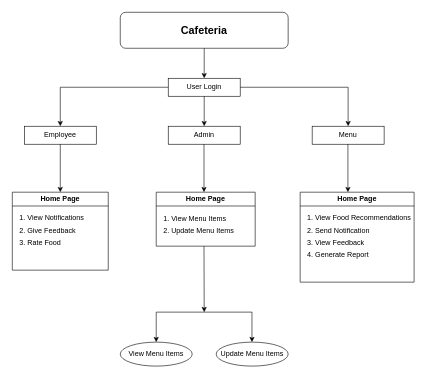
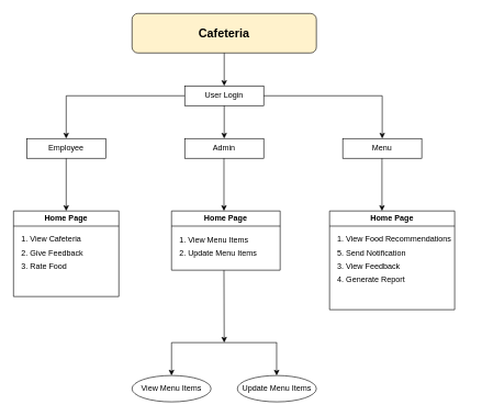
  <mxCell id="0" />
  <mxCell id="1" parent="0" />
- <mxCell id="2" value="&lt;span style=&quot;font-size: 18px;&quot;&gt;&lt;b&gt;Cafeteria&lt;/b&gt;&lt;/span&gt;" style="rounded=1;whiteSpace=wrap;html=1;" vertex="1" parent="1"><mxGeometry x="200" y="20" width="280" height="60" as="geometry" /></mxCell>
+ <mxCell id="2" value="&lt;span style=&quot;font-size: 18px;&quot;&gt;&lt;b&gt;Cafeteria&lt;/b&gt;&lt;/span&gt;" style="rounded=1;whiteSpace=wrap;html=1;fillColor=#fff2cc;" vertex="1" parent="1"><mxGeometry x="200" y="20" width="280" height="60" as="geometry" /></mxCell>
  <mxCell id="3" value="User Login" style="rounded=0;whiteSpace=wrap;html=1;" vertex="1" parent="1"><mxGeometry x="280" y="130" width="120" height="30" as="geometry" /></mxCell>
  <mxCell id="4" value="Employee" style="rounded=0;whiteSpace=wrap;html=1;" vertex="1" parent="1"><mxGeometry x="40" y="210" width="120" height="30" as="geometry" /></mxCell>
  <mxCell id="5" value="Admin" style="rounded=0;whiteSpace=wrap;html=1;" vertex="1" parent="1"><mxGeometry x="280" y="210" width="120" height="30" as="geometry" /></mxCell>
  <mxCell id="6" value="Menu" style="rounded=0;whiteSpace=wrap;html=1;" vertex="1" parent="1"><mxGeometry x="520" y="210" width="120" height="30" as="geometry" /></mxCell>
  <mxCell id="7" value="Home Page" style="swimlane;whiteSpace=wrap;html=1;" vertex="1" parent="1"><mxGeometry x="20" y="320" width="160" height="130" as="geometry" /></mxCell>
- <mxCell id="8" value="1. View Notifications" style="text;html=1;align=left;verticalAlign=middle;resizable=0;points=[];autosize=1;strokeColor=none;fillColor=none;" vertex="1" parent="7"><mxGeometry x="10" y="28" width="130" height="30" as="geometry" /></mxCell>
+ <mxCell id="8" value="1. View Cafeteria" style="text;html=1;align=left;verticalAlign=middle;resizable=0;points=[];autosize=1;strokeColor=none;fillColor=none;" vertex="1" parent="7"><mxGeometry x="10" y="28" width="130" height="30" as="geometry" /></mxCell>
  <mxCell id="9" value="2. Give Feedback" style="text;html=1;align=left;verticalAlign=middle;resizable=0;points=[];autosize=1;strokeColor=none;fillColor=none;" vertex="1" parent="7"><mxGeometry x="10" y="50" width="120" height="30" as="geometry" /></mxCell>
  <mxCell id="10" value="3. Rate Food" style="text;html=1;align=left;verticalAlign=middle;resizable=0;points=[];autosize=1;strokeColor=none;fillColor=none;" vertex="1" parent="7"><mxGeometry x="10" y="70" width="90" height="30" as="geometry" /></mxCell>
  <mxCell id="11" value="Home Page" style="swimlane;whiteSpace=wrap;html=1;startSize=23;" vertex="1" parent="1"><mxGeometry x="500" y="320" width="190" height="150" as="geometry" /></mxCell>
  <mxCell id="12" value="&lt;div style=&quot;&quot;&gt;&lt;span style=&quot;background-color: initial;&quot;&gt;1. View Food&amp;nbsp;&lt;/span&gt;&lt;span style=&quot;background-color: initial;&quot;&gt;Recommendations&lt;/span&gt;&lt;/div&gt;" style="text;html=1;align=left;verticalAlign=middle;resizable=0;points=[];autosize=1;strokeColor=none;fillColor=none;" vertex="1" parent="11"><mxGeometry x="10" y="28" width="200" height="30" as="geometry" /></mxCell>
- <mxCell id="13" value="2. Send Notification" style="text;html=1;align=left;verticalAlign=middle;resizable=0;points=[];autosize=1;strokeColor=none;fillColor=none;" vertex="1" parent="11"><mxGeometry x="10" y="50" width="130" height="30" as="geometry" /></mxCell>
+ <mxCell id="13" value="5. Send Notification" style="text;html=1;align=left;verticalAlign=middle;resizable=0;points=[];autosize=1;strokeColor=none;fillColor=none;" vertex="1" parent="11"><mxGeometry x="10" y="50" width="130" height="30" as="geometry" /></mxCell>
  <mxCell id="14" value="3. View Feedback" style="text;html=1;align=left;verticalAlign=middle;resizable=0;points=[];autosize=1;strokeColor=none;fillColor=none;" vertex="1" parent="11"><mxGeometry x="10" y="70" width="120" height="30" as="geometry" /></mxCell>
  <mxCell id="15" value="4. Generate Report" style="text;html=1;align=left;verticalAlign=middle;resizable=0;points=[];autosize=1;strokeColor=none;fillColor=none;" vertex="1" parent="11"><mxGeometry x="10" y="90" width="130" height="30" as="geometry" /></mxCell>
  <mxCell id="16" value="Home Page" style="swimlane;whiteSpace=wrap;html=1;" vertex="1" parent="1"><mxGeometry x="260" y="320" width="165" height="90" as="geometry" /></mxCell>
  <mxCell id="17" value="1. View Menu Items" style="text;html=1;align=left;verticalAlign=middle;resizable=0;points=[];autosize=1;strokeColor=none;fillColor=none;" vertex="1" parent="16"><mxGeometry x="10" y="30" width="130" height="30" as="geometry" /></mxCell>
  <mxCell id="18" value="2. Update Menu Items" style="text;html=1;align=left;verticalAlign=middle;resizable=0;points=[];autosize=1;strokeColor=none;fillColor=none;" vertex="1" parent="16"><mxGeometry x="10" y="50" width="140" height="30" as="geometry" /></mxCell>
  <mxCell id="19" value="" style="endArrow=classic;html=1;rounded=0;entryX=0.5;entryY=0;entryDx=0;entryDy=0;" edge="1" parent="1" target="3"><mxGeometry width="50" height="50" relative="1" as="geometry"><mxPoint x="340" y="80" as="sourcePoint" /><mxPoint x="390" y="30" as="targetPoint" /></mxGeometry></mxCell>
  <mxCell id="20" value="" style="endArrow=classic;html=1;rounded=0;exitX=0;exitY=0.5;exitDx=0;exitDy=0;" edge="1" parent="1" source="3"><mxGeometry width="50" height="50" relative="1" as="geometry"><mxPoint x="50" y="260" as="sourcePoint" /><mxPoint x="100" y="210" as="targetPoint" /><Array as="points"><mxPoint x="100" y="145" /></Array></mxGeometry></mxCell>
  <mxCell id="21" value="" style="endArrow=classic;html=1;rounded=0;entryX=0.5;entryY=0;entryDx=0;entryDy=0;exitX=1;exitY=0.5;exitDx=0;exitDy=0;" edge="1" parent="1" source="3" target="6"><mxGeometry width="50" height="50" relative="1" as="geometry"><mxPoint x="400" y="140" as="sourcePoint" /><mxPoint x="450" y="90" as="targetPoint" /><Array as="points"><mxPoint x="580" y="145" /></Array></mxGeometry></mxCell>
  <mxCell id="22" value="" style="endArrow=classic;html=1;rounded=0;entryX=0.5;entryY=0;entryDx=0;entryDy=0;" edge="1" parent="1" target="5"><mxGeometry width="50" height="50" relative="1" as="geometry"><mxPoint x="340" y="160" as="sourcePoint" /><mxPoint x="390" y="110" as="targetPoint" /></mxGeometry></mxCell>
  <mxCell id="23" value="" style="endArrow=classic;html=1;rounded=0;entryX=0.5;entryY=0;entryDx=0;entryDy=0;" edge="1" parent="1" target="7"><mxGeometry width="50" height="50" relative="1" as="geometry"><mxPoint x="100" y="240" as="sourcePoint" /><mxPoint x="150" y="190" as="targetPoint" /></mxGeometry></mxCell>
  <mxCell id="24" value="" style="endArrow=classic;html=1;rounded=0;entryX=0.5;entryY=0;entryDx=0;entryDy=0;" edge="1" parent="1"><mxGeometry width="50" height="50" relative="1" as="geometry"><mxPoint x="579.64" y="240" as="sourcePoint" /><mxPoint x="579.64" y="320" as="targetPoint" /></mxGeometry></mxCell>
  <mxCell id="25" value="" style="endArrow=classic;html=1;rounded=0;entryX=0.5;entryY=0;entryDx=0;entryDy=0;" edge="1" parent="1"><mxGeometry width="50" height="50" relative="1" as="geometry"><mxPoint x="339.64" y="240" as="sourcePoint" /><mxPoint x="339.64" y="320" as="targetPoint" /></mxGeometry></mxCell>
  <mxCell id="26" value="" style="endArrow=classic;html=1;rounded=0;" edge="1" parent="1"><mxGeometry width="50" height="50" relative="1" as="geometry"><mxPoint x="339.64" y="410" as="sourcePoint" /><mxPoint x="340" y="520" as="targetPoint" /></mxGeometry></mxCell>
  <mxCell id="27" value="View Menu Items" style="ellipse;whiteSpace=wrap;html=1;" vertex="1" parent="1"><mxGeometry x="200" y="570" width="120" height="40" as="geometry" /></mxCell>
  <mxCell id="28" value="Update Menu Items" style="ellipse;whiteSpace=wrap;html=1;" vertex="1" parent="1"><mxGeometry x="360" y="570" width="120" height="40" as="geometry" /></mxCell>
  <mxCell id="29" value="" style="endArrow=classic;html=1;rounded=0;" edge="1" parent="1"><mxGeometry width="50" height="50" relative="1" as="geometry"><mxPoint x="419.64" y="520" as="sourcePoint" /><mxPoint x="419.64" y="570" as="targetPoint" /></mxGeometry></mxCell>
  <mxCell id="30" value="" style="endArrow=classic;html=1;rounded=0;entryX=0.5;entryY=0;entryDx=0;entryDy=0;" edge="1" parent="1" target="27"><mxGeometry width="50" height="50" relative="1" as="geometry"><mxPoint x="260" y="520" as="sourcePoint" /><mxPoint x="225" y="570" as="targetPoint" /></mxGeometry></mxCell>
  <mxCell id="31" value="" style="endArrow=none;html=1;rounded=0;" edge="1" parent="1"><mxGeometry width="50" height="50" relative="1" as="geometry"><mxPoint x="260" y="520" as="sourcePoint" /><mxPoint x="420" y="520" as="targetPoint" /></mxGeometry></mxCell>
